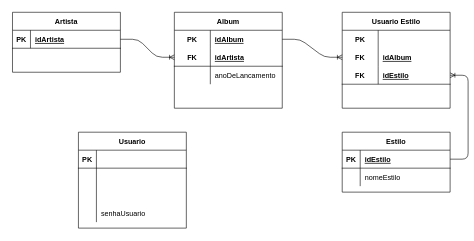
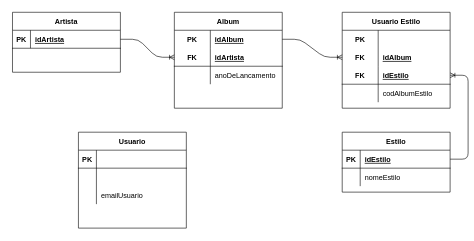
  <mxCell id="0" />
  <mxCell id="1" parent="0" />
  <mxCell id="2" value="Artista" style="shape=table;startSize=30;container=1;collapsible=1;childLayout=tableLayout;fixedRows=1;rowLines=0;fontStyle=1;align=center;resizeLast=1;" parent="1" vertex="1"><mxGeometry x="20" y="20" width="180" height="100" as="geometry" /></mxCell>
  <mxCell id="3" value="" style="shape=partialRectangle;collapsible=0;dropTarget=0;pointerEvents=0;fillColor=none;top=0;left=0;bottom=1;right=0;points=[[0,0.5],[1,0.5]];portConstraint=eastwest;" parent="2" vertex="1"><mxGeometry y="30" width="180" height="30" as="geometry" /></mxCell>
  <mxCell id="4" value="PK" style="shape=partialRectangle;connectable=0;fillColor=none;top=0;left=0;bottom=0;right=0;fontStyle=1;overflow=hidden;" parent="3" vertex="1"><mxGeometry width="30" height="30" as="geometry" /></mxCell>
  <mxCell id="5" value="idArtista" style="shape=partialRectangle;connectable=0;fillColor=none;top=0;left=0;bottom=0;right=0;align=left;spacingLeft=6;fontStyle=5;overflow=hidden;" parent="3" vertex="1"><mxGeometry x="30" width="150" height="30" as="geometry" /></mxCell>
  <mxCell id="6" value="" style="shape=partialRectangle;collapsible=0;dropTarget=0;pointerEvents=0;fillColor=none;top=0;left=0;bottom=0;right=0;points=[[0,0.5],[1,0.5]];portConstraint=eastwest;" parent="2" vertex="1"><mxGeometry y="60" width="180" height="30" as="geometry" /></mxCell>
  <mxCell id="7" value="" style="shape=partialRectangle;connectable=0;fillColor=none;top=0;left=0;bottom=0;right=0;editable=1;overflow=hidden;" parent="6" vertex="1"><mxGeometry width="30" height="30" as="geometry" /></mxCell>
  <mxCell id="8" value="Album" style="shape=table;startSize=30;container=1;collapsible=1;childLayout=tableLayout;fixedRows=1;rowLines=0;fontStyle=1;align=center;resizeLast=1;" parent="1" vertex="1"><mxGeometry x="290" y="20" width="180" height="160" as="geometry" /></mxCell>
  <mxCell id="9" value="" style="shape=partialRectangle;collapsible=0;dropTarget=0;pointerEvents=0;fillColor=none;top=0;left=0;bottom=0;right=0;points=[[0,0.5],[1,0.5]];portConstraint=eastwest;" parent="8" vertex="1"><mxGeometry y="30" width="180" height="30" as="geometry" /></mxCell>
  <mxCell id="10" value="PK" style="shape=partialRectangle;connectable=0;fillColor=none;top=0;left=0;bottom=0;right=0;fontStyle=1;overflow=hidden;" parent="9" vertex="1"><mxGeometry width="60" height="30" as="geometry" /></mxCell>
  <mxCell id="11" value="idAlbum" style="shape=partialRectangle;connectable=0;fillColor=none;top=0;left=0;bottom=0;right=0;align=left;spacingLeft=6;fontStyle=5;overflow=hidden;" parent="9" vertex="1"><mxGeometry x="60" width="120" height="30" as="geometry" /></mxCell>
  <mxCell id="12" value="" style="shape=partialRectangle;collapsible=0;dropTarget=0;pointerEvents=0;fillColor=none;top=0;left=0;bottom=1;right=0;points=[[0,0.5],[1,0.5]];portConstraint=eastwest;" parent="8" vertex="1"><mxGeometry y="60" width="180" height="30" as="geometry" /></mxCell>
  <mxCell id="13" value="FK" style="shape=partialRectangle;connectable=0;fillColor=none;top=0;left=0;bottom=0;right=0;fontStyle=1;overflow=hidden;" parent="12" vertex="1"><mxGeometry width="60" height="30" as="geometry" /></mxCell>
  <mxCell id="14" value="idArtista" style="shape=partialRectangle;connectable=0;fillColor=none;top=0;left=0;bottom=0;right=0;align=left;spacingLeft=6;fontStyle=5;overflow=hidden;" parent="12" vertex="1"><mxGeometry x="60" width="120" height="30" as="geometry" /></mxCell>
  <mxCell id="15" style="shape=partialRectangle;collapsible=0;dropTarget=0;pointerEvents=0;fillColor=none;top=0;left=0;bottom=0;right=0;points=[[0,0.5],[1,0.5]];portConstraint=eastwest;" vertex="1" parent="8"><mxGeometry y="90" width="180" height="30" as="geometry" /></mxCell>
  <mxCell id="16" style="shape=partialRectangle;connectable=0;fillColor=none;top=0;left=0;bottom=0;right=0;editable=1;overflow=hidden;" vertex="1" parent="15"><mxGeometry width="60" height="30" as="geometry" /></mxCell>
  <mxCell id="17" value="anoDeLancamento" style="shape=partialRectangle;connectable=0;fillColor=none;top=0;left=0;bottom=0;right=0;align=left;spacingLeft=6;overflow=hidden;" vertex="1" parent="15"><mxGeometry x="60" width="120" height="30" as="geometry" /></mxCell>
  <mxCell id="18" value="" style="shape=partialRectangle;collapsible=0;dropTarget=0;pointerEvents=0;fillColor=none;top=0;left=0;bottom=0;right=0;points=[[0,0.5],[1,0.5]];portConstraint=eastwest;" parent="8" vertex="1"><mxGeometry y="120" width="180" height="30" as="geometry" /></mxCell>
  <mxCell id="19" value="" style="shape=partialRectangle;connectable=0;fillColor=none;top=0;left=0;bottom=0;right=0;editable=1;overflow=hidden;" parent="18" vertex="1"><mxGeometry width="60" height="30" as="geometry" /></mxCell>
  <mxCell id="20" value="Usuario Estilo" style="shape=table;startSize=30;container=1;collapsible=1;childLayout=tableLayout;fixedRows=1;rowLines=0;fontStyle=1;align=center;resizeLast=1;" parent="1" vertex="1"><mxGeometry x="570" y="20" width="180" height="160" as="geometry" /></mxCell>
  <mxCell id="21" style="shape=partialRectangle;collapsible=0;dropTarget=0;pointerEvents=0;fillColor=none;top=0;left=0;bottom=0;right=0;points=[[0,0.5],[1,0.5]];portConstraint=eastwest;" parent="20" vertex="1"><mxGeometry y="30" width="180" height="30" as="geometry" /></mxCell>
  <mxCell id="22" value="PK" style="shape=partialRectangle;connectable=0;fillColor=none;top=0;left=0;bottom=0;right=0;fontStyle=1;overflow=hidden;" parent="21" vertex="1"><mxGeometry width="60" height="30" as="geometry" /></mxCell>
  <mxCell id="23" value="" style="shape=partialRectangle;collapsible=0;dropTarget=0;pointerEvents=0;fillColor=none;top=0;left=0;bottom=0;right=0;points=[[0,0.5],[1,0.5]];portConstraint=eastwest;" parent="20" vertex="1"><mxGeometry y="60" width="180" height="30" as="geometry" /></mxCell>
  <mxCell id="24" value="FK" style="shape=partialRectangle;connectable=0;fillColor=none;top=0;left=0;bottom=0;right=0;fontStyle=1;overflow=hidden;" parent="23" vertex="1"><mxGeometry width="60" height="30" as="geometry" /></mxCell>
  <mxCell id="25" value="idAlbum" style="shape=partialRectangle;connectable=0;fillColor=none;top=0;left=0;bottom=0;right=0;align=left;spacingLeft=6;fontStyle=5;overflow=hidden;" parent="23" vertex="1"><mxGeometry x="60" width="120" height="30" as="geometry" /></mxCell>
  <mxCell id="26" value="" style="shape=partialRectangle;collapsible=0;dropTarget=0;pointerEvents=0;fillColor=none;top=0;left=0;bottom=1;right=0;points=[[0,0.5],[1,0.5]];portConstraint=eastwest;" parent="20" vertex="1"><mxGeometry y="90" width="180" height="30" as="geometry" /></mxCell>
  <mxCell id="27" value="FK" style="shape=partialRectangle;connectable=0;fillColor=none;top=0;left=0;bottom=0;right=0;fontStyle=1;overflow=hidden;" parent="26" vertex="1"><mxGeometry width="60" height="30" as="geometry" /></mxCell>
  <mxCell id="28" value="idEstilo" style="shape=partialRectangle;connectable=0;fillColor=none;top=0;left=0;bottom=0;right=0;align=left;spacingLeft=6;fontStyle=5;overflow=hidden;" parent="26" vertex="1"><mxGeometry x="60" width="120" height="30" as="geometry" /></mxCell>
  <mxCell id="29" value="" style="shape=partialRectangle;collapsible=0;dropTarget=0;pointerEvents=0;fillColor=none;top=0;left=0;bottom=0;right=0;points=[[0,0.5],[1,0.5]];portConstraint=eastwest;" parent="20" vertex="1"><mxGeometry y="120" width="180" height="30" as="geometry" /></mxCell>
  <mxCell id="30" value="" style="shape=partialRectangle;connectable=0;fillColor=none;top=0;left=0;bottom=0;right=0;editable=1;overflow=hidden;" parent="29" vertex="1"><mxGeometry width="60" height="30" as="geometry" /></mxCell>
+ <mxCell id="31" value="codAlbumEstilo" style="shape=partialRectangle;connectable=0;fillColor=none;top=0;left=0;bottom=0;right=0;align=left;spacingLeft=6;overflow=hidden;" parent="29" vertex="1"><mxGeometry x="60" width="120" height="30" as="geometry" /></mxCell>
  <mxCell id="32" value="Estilo" style="shape=table;startSize=30;container=1;collapsible=1;childLayout=tableLayout;fixedRows=1;rowLines=0;fontStyle=1;align=center;resizeLast=1;" parent="1" vertex="1"><mxGeometry x="570" y="220" width="180" height="100" as="geometry" /></mxCell>
  <mxCell id="33" value="" style="shape=partialRectangle;collapsible=0;dropTarget=0;pointerEvents=0;fillColor=none;top=0;left=0;bottom=1;right=0;points=[[0,0.5],[1,0.5]];portConstraint=eastwest;" parent="32" vertex="1"><mxGeometry y="30" width="180" height="30" as="geometry" /></mxCell>
  <mxCell id="34" value="PK" style="shape=partialRectangle;connectable=0;fillColor=none;top=0;left=0;bottom=0;right=0;fontStyle=1;overflow=hidden;" parent="33" vertex="1"><mxGeometry width="30" height="30" as="geometry" /></mxCell>
  <mxCell id="35" value="idEstilo" style="shape=partialRectangle;connectable=0;fillColor=none;top=0;left=0;bottom=0;right=0;align=left;spacingLeft=6;fontStyle=5;overflow=hidden;" parent="33" vertex="1"><mxGeometry x="30" width="150" height="30" as="geometry" /></mxCell>
  <mxCell id="36" value="" style="shape=partialRectangle;collapsible=0;dropTarget=0;pointerEvents=0;fillColor=none;top=0;left=0;bottom=0;right=0;points=[[0,0.5],[1,0.5]];portConstraint=eastwest;" parent="32" vertex="1"><mxGeometry y="60" width="180" height="30" as="geometry" /></mxCell>
  <mxCell id="37" value="" style="shape=partialRectangle;connectable=0;fillColor=none;top=0;left=0;bottom=0;right=0;editable=1;overflow=hidden;" parent="36" vertex="1"><mxGeometry width="30" height="30" as="geometry" /></mxCell>
  <mxCell id="38" value="nomeEstilo" style="shape=partialRectangle;connectable=0;fillColor=none;top=0;left=0;bottom=0;right=0;align=left;spacingLeft=6;overflow=hidden;" parent="36" vertex="1"><mxGeometry x="30" width="150" height="30" as="geometry" /></mxCell>
  <mxCell id="39" value="Usuario" style="shape=table;startSize=30;container=1;collapsible=1;childLayout=tableLayout;fixedRows=1;rowLines=0;fontStyle=1;align=center;resizeLast=1;" parent="1" vertex="1"><mxGeometry x="130" y="220" width="180" height="160" as="geometry" /></mxCell>
  <mxCell id="40" value="" style="shape=partialRectangle;collapsible=0;dropTarget=0;pointerEvents=0;fillColor=none;top=0;left=0;bottom=1;right=0;points=[[0,0.5],[1,0.5]];portConstraint=eastwest;" parent="39" vertex="1"><mxGeometry y="30" width="180" height="30" as="geometry" /></mxCell>
  <mxCell id="41" value="PK" style="shape=partialRectangle;connectable=0;fillColor=none;top=0;left=0;bottom=0;right=0;fontStyle=1;overflow=hidden;" parent="40" vertex="1"><mxGeometry width="30" height="30" as="geometry" /></mxCell>
  <mxCell id="42" style="shape=partialRectangle;collapsible=0;dropTarget=0;pointerEvents=0;fillColor=none;top=0;left=0;bottom=0;right=0;points=[[0,0.5],[1,0.5]];portConstraint=eastwest;" parent="39" vertex="1"><mxGeometry y="60" width="180" height="30" as="geometry" /></mxCell>
  <mxCell id="43" style="shape=partialRectangle;connectable=0;fillColor=none;top=0;left=0;bottom=0;right=0;editable=1;overflow=hidden;" parent="42" vertex="1"><mxGeometry width="30" height="30" as="geometry" /></mxCell>
  <mxCell id="44" style="shape=partialRectangle;collapsible=0;dropTarget=0;pointerEvents=0;fillColor=none;top=0;left=0;bottom=0;right=0;points=[[0,0.5],[1,0.5]];portConstraint=eastwest;" parent="39" vertex="1"><mxGeometry y="90" width="180" height="30" as="geometry" /></mxCell>
  <mxCell id="45" style="shape=partialRectangle;connectable=0;fillColor=none;top=0;left=0;bottom=0;right=0;editable=1;overflow=hidden;" parent="44" vertex="1"><mxGeometry width="30" height="30" as="geometry" /></mxCell>
+ <mxCell id="46" value="emailUsuario" style="shape=partialRectangle;connectable=0;fillColor=none;top=0;left=0;bottom=0;right=0;align=left;spacingLeft=6;overflow=hidden;" parent="44" vertex="1"><mxGeometry x="30" width="150" height="30" as="geometry" /></mxCell>
  <mxCell id="47" value="" style="shape=partialRectangle;collapsible=0;dropTarget=0;pointerEvents=0;fillColor=none;top=0;left=0;bottom=0;right=0;points=[[0,0.5],[1,0.5]];portConstraint=eastwest;" parent="39" vertex="1"><mxGeometry y="120" width="180" height="30" as="geometry" /></mxCell>
  <mxCell id="48" value="" style="shape=partialRectangle;connectable=0;fillColor=none;top=0;left=0;bottom=0;right=0;editable=1;overflow=hidden;" parent="47" vertex="1"><mxGeometry width="30" height="30" as="geometry" /></mxCell>
- <mxCell id="49" value="senhaUsuario" style="shape=partialRectangle;connectable=0;fillColor=none;top=0;left=0;bottom=0;right=0;align=left;spacingLeft=6;overflow=hidden;" parent="47" vertex="1"><mxGeometry x="30" width="150" height="30" as="geometry" /></mxCell>
  <mxCell id="50" value="" style="edgeStyle=entityRelationEdgeStyle;fontSize=12;html=1;endArrow=ERoneToMany;exitX=1;exitY=0.5;exitDx=0;exitDy=0;entryX=0;entryY=0.5;entryDx=0;entryDy=0;" parent="1" source="3" target="12" edge="1"><mxGeometry width="100" height="100" relative="1" as="geometry"><mxPoint x="370" y="220" as="sourcePoint" /><mxPoint x="470" y="120" as="targetPoint" /></mxGeometry></mxCell>
  <mxCell id="51" value="" style="edgeStyle=entityRelationEdgeStyle;fontSize=12;html=1;endArrow=ERoneToMany;entryX=0;entryY=0.5;entryDx=0;entryDy=0;exitX=1;exitY=0.5;exitDx=0;exitDy=0;" parent="1" source="9" target="23" edge="1"><mxGeometry width="100" height="100" relative="1" as="geometry"><mxPoint x="370" y="220" as="sourcePoint" /><mxPoint x="500" y="180" as="targetPoint" /></mxGeometry></mxCell>
  <mxCell id="52" value="" style="edgeStyle=entityRelationEdgeStyle;fontSize=12;html=1;endArrow=ERoneToMany;entryX=1;entryY=0.5;entryDx=0;entryDy=0;exitX=1;exitY=0.5;exitDx=0;exitDy=0;" parent="1" source="33" target="26" edge="1"><mxGeometry width="100" height="100" relative="1" as="geometry"><mxPoint x="370" y="220" as="sourcePoint" /><mxPoint x="470" y="120" as="targetPoint" /></mxGeometry></mxCell>
